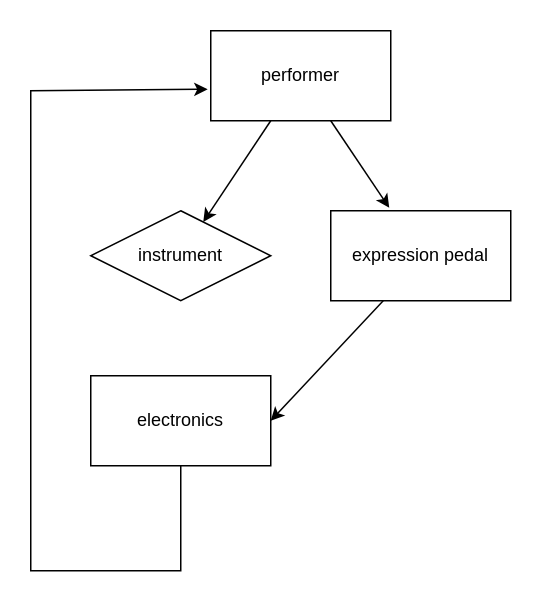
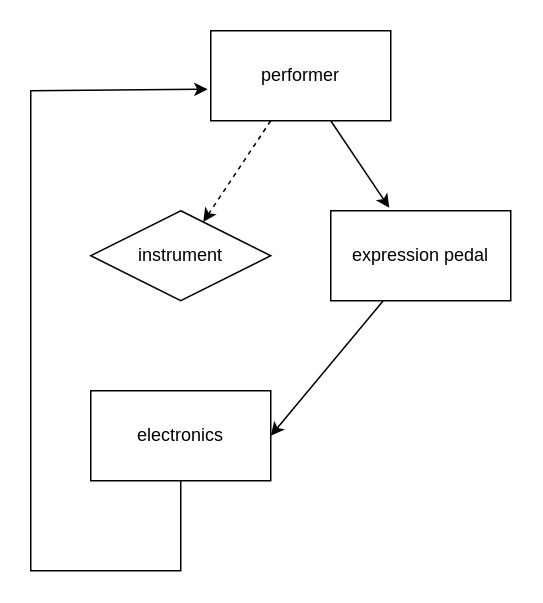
  <mxCell id="0" />
  <mxCell id="1" parent="0" />
  <mxCell id="2" value="&lt;div&gt;instrument&lt;/div&gt;" style="rhombus;whiteSpace=wrap;html=1;" parent="1" vertex="1"><mxGeometry x="60" y="140" width="120" height="60" as="geometry" /></mxCell>
- <mxCell id="3" value="electronics" style="rounded=0;whiteSpace=wrap;html=1;" parent="1" vertex="1"><mxGeometry x="60" y="250" width="120" height="60" as="geometry" /></mxCell>
+ <mxCell id="3" value="electronics" style="rounded=0;whiteSpace=wrap;html=1;" parent="1" vertex="1"><mxGeometry x="60" y="260" width="120" height="60" as="geometry" /></mxCell>
  <mxCell id="4" value="performer" style="rounded=0;whiteSpace=wrap;html=1;" parent="1" vertex="1"><mxGeometry x="140" y="20" width="120" height="60" as="geometry" /></mxCell>
- <mxCell id="5" value="" style="endArrow=classic;html=1;rounded=0;" parent="1" source="4" target="2" edge="1"><mxGeometry width="50" height="50" relative="1" as="geometry"><mxPoint x="150" y="120" as="sourcePoint" /><mxPoint x="200" y="70" as="targetPoint" /></mxGeometry></mxCell>
+ <mxCell id="5" value="" style="endArrow=classic;html=1;rounded=0;dashed=1;" parent="1" source="4" target="2" edge="1"><mxGeometry width="50" height="50" relative="1" as="geometry"><mxPoint x="150" y="120" as="sourcePoint" /><mxPoint x="200" y="70" as="targetPoint" /></mxGeometry></mxCell>
  <mxCell id="6" value="" style="endArrow=classic;html=1;rounded=0;entryX=0.325;entryY=-0.033;entryDx=0;entryDy=0;entryPerimeter=0;" parent="1" target="7" edge="1"><mxGeometry width="50" height="50" relative="1" as="geometry"><mxPoint x="220" y="80" as="sourcePoint" /><mxPoint x="300" y="130" as="targetPoint" /></mxGeometry></mxCell>
  <mxCell id="7" value="expression pedal" style="rounded=0;whiteSpace=wrap;html=1;" parent="1" vertex="1"><mxGeometry x="220" y="140" width="120" height="60" as="geometry" /></mxCell>
  <mxCell id="8" value="" style="endArrow=classic;html=1;rounded=0;entryX=1;entryY=0.5;entryDx=0;entryDy=0;" parent="1" target="3" edge="1"><mxGeometry width="50" height="50" relative="1" as="geometry"><mxPoint x="255" y="200" as="sourcePoint" /><mxPoint x="250" y="400" as="targetPoint" /></mxGeometry></mxCell>
  <mxCell id="9" value="" style="endArrow=classic;html=1;rounded=0;exitX=0.5;exitY=1;exitDx=0;exitDy=0;entryX=-0.017;entryY=0.65;entryDx=0;entryDy=0;entryPerimeter=0;" parent="1" source="3" target="4" edge="1"><mxGeometry width="50" height="50" relative="1" as="geometry"><mxPoint x="90" y="390" as="sourcePoint" /><mxPoint x="80" y="20" as="targetPoint" /><Array as="points"><mxPoint x="120" y="380" /><mxPoint x="20" y="380" /><mxPoint x="20" y="260" /><mxPoint x="20" y="60" /></Array></mxGeometry></mxCell>
